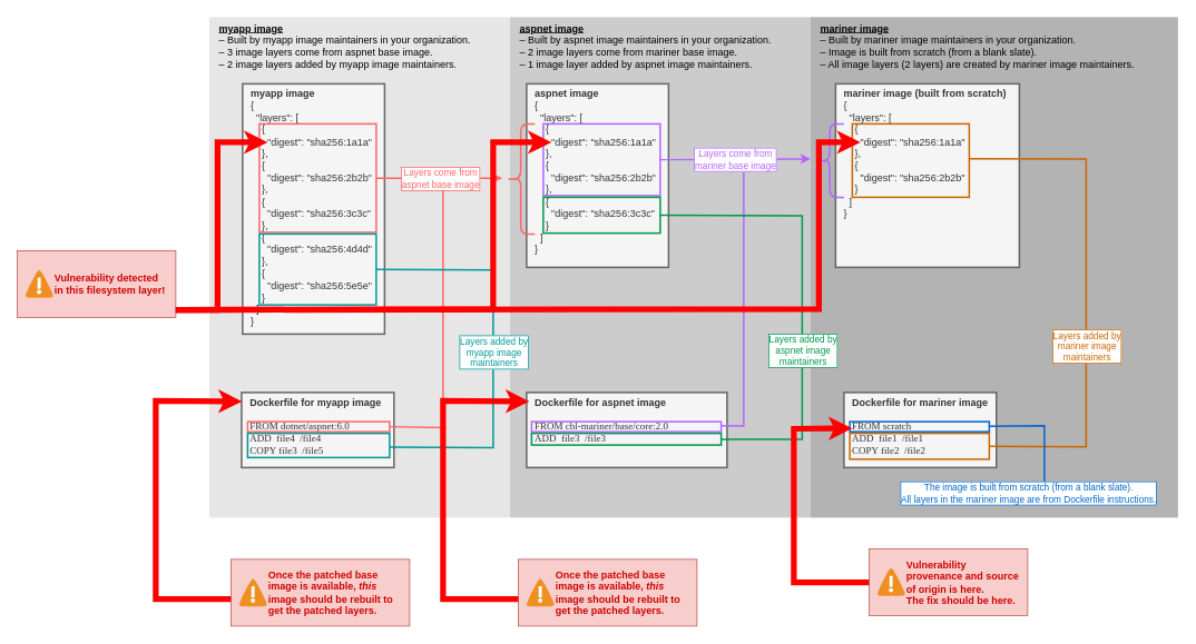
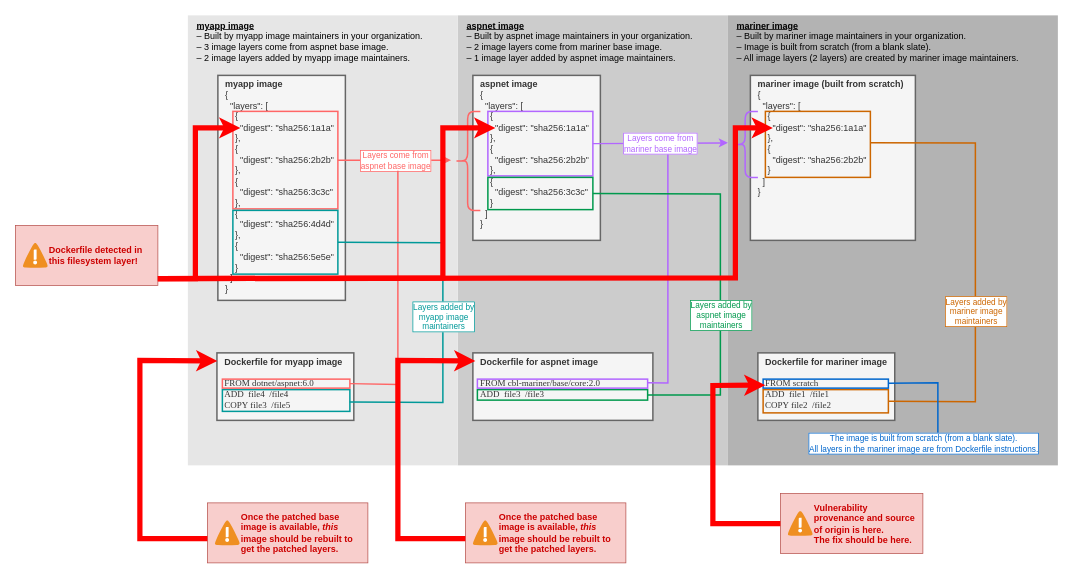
  <mxCell id="0" />
  <mxCell id="1" parent="0" />
  <mxCell id="2" value="" style="rounded=0;whiteSpace=wrap;html=1;labelBorderColor=#CC6600;fontFamily=Helvetica;fontSize=11;strokeColor=none;strokeWidth=2;fillColor=#CCCCCC;" parent="1" vertex="1"><mxGeometry x="610" y="20" width="360" height="600" as="geometry" /></mxCell>
  <mxCell id="3" value="" style="rounded=0;whiteSpace=wrap;html=1;labelBorderColor=#CC6600;fontFamily=Helvetica;fontSize=11;strokeColor=none;strokeWidth=2;fillColor=#B3B3B3;" parent="1" vertex="1"><mxGeometry x="970" y="20" width="440" height="600" as="geometry" /></mxCell>
  <mxCell id="4" value="" style="rounded=0;whiteSpace=wrap;html=1;labelBorderColor=#CC6600;fontFamily=Helvetica;fontSize=11;strokeColor=none;strokeWidth=2;fillColor=#E6E6E6;" parent="1" vertex="1"><mxGeometry x="250" y="20" width="360" height="600" as="geometry" /></mxCell>
  <mxCell id="5" value="&lt;b&gt;myapp image&lt;/b&gt;&lt;br&gt;{&lt;br&gt;&amp;nbsp; &quot;layers&quot;: [&lt;br&gt;&amp;nbsp; &amp;nbsp; {&lt;br&gt;&amp;nbsp; &amp;nbsp; &amp;nbsp; &quot;digest&quot;: &quot;sha256:1a1a&quot;&lt;br&gt;&amp;nbsp; &amp;nbsp; },&lt;br&gt;&amp;nbsp; &amp;nbsp; {&lt;br&gt;&amp;nbsp; &amp;nbsp; &amp;nbsp; &quot;digest&quot;: &quot;sha256:2b2b&quot;&lt;br&gt;&amp;nbsp; &amp;nbsp; },&lt;br&gt;&amp;nbsp; &amp;nbsp; {&lt;br&gt;&amp;nbsp; &amp;nbsp; &amp;nbsp; &quot;digest&quot;: &quot;sha256:3c3c&quot;&lt;br&gt;&amp;nbsp; &amp;nbsp; },&lt;br&gt;&amp;nbsp; &amp;nbsp; {&lt;br&gt;&amp;nbsp; &amp;nbsp; &amp;nbsp; &quot;digest&quot;: &quot;sha256:4d4d&quot;&lt;br&gt;&amp;nbsp; &amp;nbsp; },&lt;br&gt;&amp;nbsp; &amp;nbsp; {&lt;br&gt;&amp;nbsp; &amp;nbsp; &amp;nbsp; &quot;digest&quot;: &quot;sha256:5e5e&quot;&lt;br&gt;&amp;nbsp; &amp;nbsp; }&lt;br&gt;&amp;nbsp; ]&lt;br&gt;}" style="text;strokeColor=#666666;fillColor=#f5f5f5;spacing=0;spacingTop=0;overflow=hidden;rounded=0;whiteSpace=wrap;html=1;spacingLeft=10;fontColor=#333333;strokeWidth=2;" parent="1" vertex="1"><mxGeometry x="290" y="100" width="170" height="300" as="geometry" /></mxCell>
  <mxCell id="6" value="&lt;b&gt;aspnet image&lt;br&gt;&lt;/b&gt;{&lt;br&gt;&amp;nbsp; &quot;layers&quot;: [&lt;br&gt;&amp;nbsp; &amp;nbsp; {&lt;br&gt;&amp;nbsp; &amp;nbsp; &amp;nbsp; &quot;digest&quot;: &quot;sha256:1a1a&quot;&lt;br&gt;&amp;nbsp; &amp;nbsp; },&lt;br&gt;&amp;nbsp; &amp;nbsp; {&lt;br&gt;&amp;nbsp; &amp;nbsp; &amp;nbsp; &quot;digest&quot;: &quot;sha256:2b2b&quot;&lt;br&gt;&amp;nbsp; &amp;nbsp; },&lt;br&gt;&amp;nbsp; &amp;nbsp; {&lt;br&gt;&amp;nbsp; &amp;nbsp; &amp;nbsp; &quot;digest&quot;: &quot;sha256:3c3c&quot;&lt;br&gt;&amp;nbsp; &amp;nbsp; }&lt;br&gt;&amp;nbsp; ]&lt;br&gt;}" style="text;strokeColor=#666666;fillColor=#f5f5f5;spacing=0;spacingTop=0;overflow=hidden;rounded=0;whiteSpace=wrap;html=1;spacingLeft=10;fontColor=#333333;strokeWidth=2;" parent="1" vertex="1"><mxGeometry x="630" y="100" width="170" height="220" as="geometry" /></mxCell>
  <mxCell id="7" value="&lt;b&gt;mariner image (built from scratch)&lt;br&gt;&lt;/b&gt;{&lt;br&gt;&amp;nbsp; &quot;layers&quot;: [&lt;br&gt;&amp;nbsp; &amp;nbsp; {&lt;br&gt;&amp;nbsp; &amp;nbsp; &amp;nbsp; &quot;digest&quot;: &quot;sha256:1a1a&quot;&lt;br&gt;&amp;nbsp; &amp;nbsp; },&lt;br&gt;&amp;nbsp; &amp;nbsp; {&lt;br&gt;&amp;nbsp; &amp;nbsp; &amp;nbsp; &quot;digest&quot;: &quot;sha256:2b2b&quot;&lt;br&gt;&amp;nbsp; &amp;nbsp; }&lt;br&gt;&amp;nbsp; ]&lt;br&gt;}" style="text;spacing=0;spacingTop=0;overflow=hidden;rounded=0;whiteSpace=wrap;html=1;spacingLeft=10;fillColor=#f5f5f5;fontColor=#333333;strokeColor=#666666;strokeWidth=2;" parent="1" vertex="1"><mxGeometry x="1000" y="100" width="220" height="220" as="geometry" /></mxCell>
  <mxCell id="8" value="" style="rounded=0;whiteSpace=wrap;html=1;fillColor=none;strokeColor=#FF6666;strokeWidth=2;" parent="1" vertex="1"><mxGeometry x="310" y="148" width="140" height="130" as="geometry" /></mxCell>
  <mxCell id="9" value="" style="endArrow=classic;html=1;rounded=0;strokeColor=#FF6666;strokeWidth=2;exitX=1;exitY=0.5;exitDx=0;exitDy=0;" parent="1" source="8" edge="1"><mxGeometry relative="1" as="geometry"><mxPoint x="450" y="209.66" as="sourcePoint" /><mxPoint x="601" y="213" as="targetPoint" /></mxGeometry></mxCell>
  <mxCell id="10" value="Layers come from&lt;br&gt;aspnet base image" style="edgeLabel;resizable=0;html=1;align=center;verticalAlign=middle;strokeColor=#FF6666;fillColor=none;fontColor=#FF6666;labelBorderColor=#FF6666;spacing=2;spacingLeft=0;spacingRight=0;spacingBottom=0;spacingTop=0;" parent="9" connectable="0" vertex="1"><mxGeometry relative="1" as="geometry" /></mxCell>
  <mxCell id="11" value="" style="rounded=0;whiteSpace=wrap;html=1;fillColor=none;strokeColor=#B266FF;strokeWidth=2;fontColor=#B266FF;" parent="1" vertex="1"><mxGeometry x="650" y="148" width="140" height="86" as="geometry" /></mxCell>
  <mxCell id="12" value="" style="endArrow=classic;html=1;rounded=0;strokeColor=#B266FF;strokeWidth=2;exitX=1;exitY=0.5;exitDx=0;exitDy=0;fontColor=#B266FF;" parent="1" source="11" edge="1"><mxGeometry relative="1" as="geometry"><mxPoint x="790" y="212.78" as="sourcePoint" /><mxPoint x="970" y="190" as="targetPoint" /></mxGeometry></mxCell>
  <mxCell id="13" value="Layers come from&lt;br&gt;mariner base image" style="edgeLabel;resizable=0;align=center;verticalAlign=middle;strokeColor=#FF6666;fillColor=none;fontColor=#B266FF;labelBorderColor=#B266FF;spacing=2;spacingLeft=0;spacingRight=0;spacingBottom=0;spacingTop=0;html=1;" parent="12" connectable="0" vertex="1"><mxGeometry relative="1" as="geometry" /></mxCell>
  <mxCell id="14" value="" style="rounded=0;whiteSpace=wrap;html=1;labelBorderColor=#B266FF;fontColor=#B266FF;strokeColor=#009999;strokeWidth=2;fillColor=none;" parent="1" vertex="1"><mxGeometry x="310" y="280" width="140" height="85" as="geometry" /></mxCell>
  <mxCell id="15" value="" style="rounded=0;whiteSpace=wrap;html=1;labelBorderColor=#B266FF;fontColor=#B266FF;strokeColor=#00994D;strokeWidth=2;fillColor=none;" parent="1" vertex="1"><mxGeometry x="650" y="236" width="140" height="43" as="geometry" /></mxCell>
  <mxCell id="16" value="" style="shape=curlyBracket;whiteSpace=wrap;html=1;rounded=1;labelBorderColor=#B266FF;fontColor=#B266FF;strokeColor=#FF6666;strokeWidth=2;fillColor=none;" parent="1" vertex="1"><mxGeometry x="606" y="148" width="34" height="132" as="geometry" /></mxCell>
  <mxCell id="17" value="" style="shape=curlyBracket;whiteSpace=wrap;html=1;rounded=1;labelBorderColor=#B266FF;fontColor=#B266FF;strokeColor=#B266FF;strokeWidth=2;fillColor=none;" parent="1" vertex="1"><mxGeometry x="976" y="148" width="34" height="88" as="geometry" /></mxCell>
  <mxCell id="18" value="" style="rounded=0;whiteSpace=wrap;html=1;labelBorderColor=#B266FF;fontColor=#B266FF;strokeColor=#CC6600;strokeWidth=2;fillColor=none;" parent="1" vertex="1"><mxGeometry x="1020" y="148" width="140" height="88" as="geometry" /></mxCell>
  <mxCell id="19" value="&lt;font style=&quot;font-size: 12px;&quot;&gt;&lt;b&gt;Dockerfile for myapp image&lt;br&gt;&lt;/b&gt;&lt;br&gt;&lt;font face=&quot;Lucida Console&quot;&gt;FROM dotnet/aspnet:6.0&lt;/font&gt;&lt;br&gt;&lt;font face=&quot;Lucida Console&quot;&gt;ADD&amp;nbsp; file4&amp;nbsp; /file4&lt;/font&gt;&lt;br&gt;&lt;font face=&quot;Lucida Console&quot;&gt;COPY file3&amp;nbsp; /file5&lt;/font&gt;&lt;br&gt;&lt;/font&gt;" style="text;strokeColor=#666666;fillColor=#f5f5f5;spacing=0;spacingTop=0;overflow=hidden;rounded=0;whiteSpace=wrap;html=1;spacingLeft=10;fontColor=#333333;strokeWidth=2;" parent="1" vertex="1"><mxGeometry x="288.75" y="470" width="182.5" height="90" as="geometry" /></mxCell>
  <mxCell id="20" value="" style="rounded=0;whiteSpace=wrap;html=1;labelBorderColor=#B266FF;fontColor=#B266FF;strokeColor=#009999;strokeWidth=2;fillColor=none;" parent="1" vertex="1"><mxGeometry x="296" y="519" width="170" height="29" as="geometry" /></mxCell>
  <mxCell id="21" value="" style="endArrow=none;html=1;rounded=0;fontFamily=Lucida Console;fontSize=12;fontColor=#B266FF;strokeColor=#FF6666;strokeWidth=2;exitX=1;exitY=0.5;exitDx=0;exitDy=0;" parent="1" source="22" edge="1"><mxGeometry width="50" height="50" relative="1" as="geometry"><mxPoint x="500" y="515" as="sourcePoint" /><mxPoint x="530" y="227" as="targetPoint" /><Array as="points"><mxPoint x="530" y="512" /></Array></mxGeometry></mxCell>
  <mxCell id="22" value="" style="rounded=0;whiteSpace=wrap;html=1;fillColor=none;strokeColor=#FF6666;strokeWidth=2;" parent="1" vertex="1"><mxGeometry x="296" y="505" width="170" height="12" as="geometry" /></mxCell>
  <mxCell id="23" value="" style="endArrow=none;html=1;rounded=0;strokeColor=#009999;strokeWidth=2;exitX=0.998;exitY=0.568;exitDx=0;exitDy=0;endFill=0;entryX=1;entryY=0.5;entryDx=0;entryDy=0;exitPerimeter=0;" parent="1" source="20" target="14" edge="1"><mxGeometry relative="1" as="geometry"><mxPoint x="560" y="430" as="sourcePoint" /><mxPoint x="490" y="350" as="targetPoint" /><Array as="points"><mxPoint x="590" y="536" /><mxPoint x="590" y="323" /></Array></mxGeometry></mxCell>
  <mxCell id="24" value="Layers added by&lt;br&gt;myapp image&lt;br&gt;maintainers" style="edgeLabel;resizable=0;html=1;align=center;verticalAlign=middle;strokeColor=#FF6666;fillColor=none;fontColor=#009999;labelBorderColor=#009999;spacing=2;spacingLeft=0;spacingRight=0;spacingBottom=0;spacingTop=0;" parent="23" connectable="0" vertex="1"><mxGeometry relative="1" as="geometry" /></mxCell>
  <mxCell id="25" value="&lt;font style=&quot;font-size: 12px;&quot;&gt;&lt;b&gt;Dockerfile for aspnet image&lt;br&gt;&lt;/b&gt;&lt;br&gt;&lt;font face=&quot;Lucida Console&quot;&gt;FROM cbl-mariner/base/core:2.0&lt;/font&gt;&lt;br&gt;&lt;font face=&quot;Lucida Console&quot;&gt;ADD&amp;nbsp; file3&amp;nbsp; /file3&lt;/font&gt;&lt;br&gt;&lt;/font&gt;" style="text;strokeColor=#666666;fillColor=#f5f5f5;spacing=0;spacingTop=0;overflow=hidden;rounded=0;whiteSpace=wrap;html=1;spacingLeft=10;fontColor=#333333;strokeWidth=2;" parent="1" vertex="1"><mxGeometry x="630" y="470" width="240" height="90" as="geometry" /></mxCell>
  <mxCell id="26" value="" style="rounded=0;whiteSpace=wrap;html=1;labelBorderColor=#B266FF;fontColor=#B266FF;strokeColor=#00994D;strokeWidth=2;fillColor=none;" parent="1" vertex="1"><mxGeometry x="636" y="519" width="227" height="14" as="geometry" /></mxCell>
  <mxCell id="27" value="" style="rounded=0;whiteSpace=wrap;html=1;fillColor=none;strokeColor=#B266FF;strokeWidth=2;fontColor=#B266FF;" parent="1" vertex="1"><mxGeometry x="636" y="505" width="227" height="12" as="geometry" /></mxCell>
  <mxCell id="28" value="" style="endArrow=none;html=1;rounded=0;strokeColor=#B266FF;strokeWidth=2;fontColor=#B266FF;endFill=0;exitX=0.999;exitY=0.414;exitDx=0;exitDy=0;exitPerimeter=0;" parent="1" source="27" edge="1"><mxGeometry relative="1" as="geometry"><mxPoint x="880" y="511" as="sourcePoint" /><mxPoint x="890" y="205.5" as="targetPoint" /><Array as="points"><mxPoint x="890" y="510" /></Array></mxGeometry></mxCell>
  <mxCell id="29" value="" style="endArrow=none;html=1;rounded=0;strokeColor=#00994D;strokeWidth=2;exitX=1;exitY=0.5;exitDx=0;exitDy=0;fontColor=#B266FF;endFill=0;entryX=1;entryY=0.5;entryDx=0;entryDy=0;" parent="1" source="26" target="15" edge="1"><mxGeometry relative="1" as="geometry"><mxPoint x="910" y="461" as="sourcePoint" /><mxPoint x="960" y="280" as="targetPoint" /><Array as="points"><mxPoint x="960" y="526" /><mxPoint x="960" y="258" /></Array></mxGeometry></mxCell>
  <mxCell id="30" value="Layers added by&lt;br&gt;aspnet image&lt;br&gt;maintainers" style="edgeLabel;resizable=0;align=center;verticalAlign=middle;strokeColor=#FF6666;fillColor=none;fontColor=#00994D;labelBorderColor=#00994D;spacing=2;spacingLeft=0;spacingRight=0;spacingBottom=0;spacingTop=0;html=1;" parent="29" connectable="0" vertex="1"><mxGeometry relative="1" as="geometry"><mxPoint y="64" as="offset" /></mxGeometry></mxCell>
  <mxCell id="31" value="&lt;font style=&quot;font-size: 12px;&quot;&gt;&lt;b&gt;Dockerfile for mariner image&lt;br&gt;&lt;/b&gt;&lt;br&gt;&lt;font face=&quot;Lucida Console&quot;&gt;FROM scratch&lt;/font&gt;&lt;br&gt;&lt;font face=&quot;Lucida Console&quot;&gt;ADD&amp;nbsp; file1&amp;nbsp; /file1&lt;/font&gt;&lt;br&gt;&lt;font face=&quot;Lucida Console&quot;&gt;COPY file2&amp;nbsp; /file2&lt;/font&gt;&lt;br&gt;&lt;/font&gt;" style="text;strokeColor=#666666;fillColor=#f5f5f5;spacing=0;spacingTop=0;overflow=hidden;rounded=0;whiteSpace=wrap;html=1;spacingLeft=10;fontColor=#333333;strokeWidth=2;" parent="1" vertex="1"><mxGeometry x="1010" y="470" width="182.5" height="90" as="geometry" /></mxCell>
  <mxCell id="32" value="" style="endArrow=none;html=1;rounded=0;strokeColor=#CC6600;strokeWidth=2;exitX=1;exitY=0.5;exitDx=0;exitDy=0;fontColor=#B266FF;endFill=0;entryX=1;entryY=0.477;entryDx=0;entryDy=0;entryPerimeter=0;" parent="1" source="34" target="18" edge="1"><mxGeometry relative="1" as="geometry"><mxPoint x="1263" y="448.5" as="sourcePoint" /><mxPoint x="1190" y="180" as="targetPoint" /><Array as="points"><mxPoint x="1300" y="535" /><mxPoint x="1300" y="190" /></Array></mxGeometry></mxCell>
  <mxCell id="33" value="Layers added by&lt;br&gt;mariner image&lt;br&gt;maintainers" style="edgeLabel;resizable=0;align=center;verticalAlign=middle;strokeColor=#FF6666;fillColor=none;fontColor=#CC6600;labelBorderColor=#CC6600;spacing=2;spacingLeft=0;spacingRight=0;spacingBottom=0;spacingTop=0;html=1;" parent="32" connectable="0" vertex="1"><mxGeometry relative="1" as="geometry"><mxPoint y="64" as="offset" /></mxGeometry></mxCell>
  <mxCell id="34" value="" style="rounded=0;whiteSpace=wrap;html=1;labelBorderColor=#B266FF;fontColor=#B266FF;strokeColor=#CC6600;strokeWidth=2;fillColor=none;" parent="1" vertex="1"><mxGeometry x="1017" y="519" width="167" height="31" as="geometry" /></mxCell>
  <mxCell id="35" value="" style="rounded=0;whiteSpace=wrap;html=1;labelBorderColor=#CC6600;fontFamily=Helvetica;fontSize=11;fontColor=#CC6600;strokeColor=#0066CC;strokeWidth=2;fillColor=none;" parent="1" vertex="1"><mxGeometry x="1017" y="505" width="167" height="12" as="geometry" /></mxCell>
  <mxCell id="36" value="" style="endArrow=none;html=1;rounded=0;fontFamily=Helvetica;fontSize=11;fontColor=#0066CC;strokeColor=#0066CC;strokeWidth=2;entryX=1;entryY=0.45;entryDx=0;entryDy=0;entryPerimeter=0;" parent="1" target="35" edge="1"><mxGeometry width="50" height="50" relative="1" as="geometry"><mxPoint x="1250" y="590" as="sourcePoint" /><mxPoint x="1260" y="360" as="targetPoint" /><Array as="points"><mxPoint x="1250" y="510" /></Array></mxGeometry></mxCell>
  <mxCell id="37" value="The image is built from scratch (from a blank slate).&lt;br&gt;All layers in the mariner image are from Dockerfile instructions." style="edgeLabel;resizable=0;align=center;verticalAlign=middle;strokeColor=#FF6666;fillColor=none;fontColor=#0066CC;labelBorderColor=#0066CC;spacing=2;spacingLeft=0;spacingRight=0;spacingBottom=0;spacingTop=0;html=1;" parent="1" connectable="0" vertex="1"><mxGeometry x="1230" y="590.005" as="geometry" /></mxCell>
  <mxCell id="38" value="&lt;b&gt;&lt;u&gt;myapp image&lt;br&gt;&lt;/u&gt;&lt;/b&gt;– Built by myapp image maintainers in your organization.&lt;br&gt;– 3 image layers come from aspnet base image.&lt;br&gt;– 2 image layers added by myapp image maintainers." style="text;html=1;strokeColor=none;fillColor=none;align=left;verticalAlign=middle;whiteSpace=wrap;rounded=0;" parent="1" vertex="1"><mxGeometry x="260" y="20" width="320" height="70" as="geometry" /></mxCell>
  <mxCell id="39" value="&lt;b&gt;&lt;u&gt;aspnet image&lt;br&gt;&lt;/u&gt;&lt;/b&gt;– Built by aspnet image maintainers in your organization.&lt;br&gt;– 2 image layers come from mariner base image.&lt;br&gt;– 1 image layer added by aspnet image maintainers." style="text;html=1;strokeColor=none;fillColor=none;align=left;verticalAlign=middle;whiteSpace=wrap;rounded=0;" parent="1" vertex="1"><mxGeometry x="620" y="20" width="320" height="70" as="geometry" /></mxCell>
  <mxCell id="40" value="&lt;b&gt;&lt;u&gt;mariner image&lt;br&gt;&lt;/u&gt;&lt;/b&gt;– Built by mariner image maintainers in your organization.&lt;br&gt;– Image is built from scratch (from a blank slate).&lt;br&gt;– All image layers (2 layers) are created by mariner image maintainers." style="text;html=1;strokeColor=none;fillColor=none;align=left;verticalAlign=middle;whiteSpace=wrap;rounded=0;" parent="1" vertex="1"><mxGeometry x="980" y="20" width="390" height="70" as="geometry" /></mxCell>
  <mxCell id="41" value="" style="rounded=0;whiteSpace=wrap;html=1;fillColor=#f8cecc;strokeColor=#b85450;" parent="1" vertex="1"><mxGeometry x="20" y="300" width="190" height="80" as="geometry" /></mxCell>
  <mxCell id="42" value="" style="shadow=0;dashed=0;html=1;strokeColor=none;fillColor=#4495D1;labelPosition=center;verticalLabelPosition=bottom;verticalAlign=top;align=center;outlineConnect=0;shape=mxgraph.veeam.2d.alert;" parent="1" vertex="1"><mxGeometry x="30" y="323.4" width="33.2" height="33.2" as="geometry" /></mxCell>
- <mxCell id="43" value="&lt;b&gt;Vulnerability detected in this filesystem layer!&lt;/b&gt;" style="text;html=1;strokeColor=none;fillColor=none;align=left;verticalAlign=middle;whiteSpace=wrap;rounded=0;fontColor=#CC0000;" parent="1" vertex="1"><mxGeometry x="63.2" y="315" width="136.8" height="50" as="geometry" /></mxCell>
+ <mxCell id="43" value="&lt;b&gt;Dockerfile detected in this filesystem layer!&lt;/b&gt;" style="text;html=1;strokeColor=none;fillColor=none;align=left;verticalAlign=middle;whiteSpace=wrap;rounded=0;fontColor=#CC0000;" parent="1" vertex="1"><mxGeometry x="63.2" y="315" width="136.8" height="50" as="geometry" /></mxCell>
  <mxCell id="44" value="" style="rounded=0;whiteSpace=wrap;html=1;fillColor=#f8cecc;strokeColor=#b85450;" parent="1" vertex="1"><mxGeometry x="1040" y="657.5" width="190" height="80" as="geometry" /></mxCell>
  <mxCell id="45" value="" style="shadow=0;dashed=0;html=1;strokeColor=none;fillColor=#4495D1;labelPosition=center;verticalLabelPosition=bottom;verticalAlign=top;align=center;outlineConnect=0;shape=mxgraph.veeam.2d.alert;" parent="1" vertex="1"><mxGeometry x="1050" y="680.9" width="33.2" height="33.2" as="geometry" /></mxCell>
  <mxCell id="46" value="&lt;b&gt;Vulnerability provenance and source of origin is here.&lt;br&gt;The fix should be here.&lt;/b&gt;" style="text;html=1;strokeColor=none;fillColor=none;align=left;verticalAlign=middle;whiteSpace=wrap;rounded=0;fontColor=#CC0000;" parent="1" vertex="1"><mxGeometry x="1083.2" y="672.5" width="136.8" height="50" as="geometry" /></mxCell>
  <mxCell id="47" value="" style="endArrow=classic;html=1;rounded=0;fontColor=#CC0000;strokeColor=#FF0000;strokeWidth=7;" parent="1" source="44" edge="1"><mxGeometry width="50" height="50" relative="1" as="geometry"><mxPoint x="950" y="717.5" as="sourcePoint" /><mxPoint x="1020" y="513" as="targetPoint" /><Array as="points"><mxPoint x="950" y="697.5" /><mxPoint x="950" y="513.5" /></Array></mxGeometry></mxCell>
  <mxCell id="48" value="" style="endArrow=classic;html=1;rounded=0;fontColor=#CC0000;strokeColor=#FF0000;strokeWidth=7;entryX=0.071;entryY=0.25;entryDx=0;entryDy=0;entryPerimeter=0;" parent="1" target="18" edge="1"><mxGeometry width="50" height="50" relative="1" as="geometry"><mxPoint x="210" y="371" as="sourcePoint" /><mxPoint x="530" y="270" as="targetPoint" /><Array as="points"><mxPoint x="980" y="370" /><mxPoint x="980" y="170" /></Array></mxGeometry></mxCell>
  <mxCell id="49" value="" style="rounded=0;whiteSpace=wrap;html=1;fillColor=#f8cecc;strokeColor=#b85450;" parent="1" vertex="1"><mxGeometry x="276" y="670" width="214" height="80" as="geometry" /></mxCell>
  <mxCell id="50" value="" style="shadow=0;dashed=0;html=1;strokeColor=none;fillColor=#4495D1;labelPosition=center;verticalLabelPosition=bottom;verticalAlign=top;align=center;outlineConnect=0;shape=mxgraph.veeam.2d.alert;" parent="1" vertex="1"><mxGeometry x="286" y="693.4" width="33.2" height="33.2" as="geometry" /></mxCell>
  <mxCell id="51" value="&lt;b&gt;Once the patched base image is available, &lt;i&gt;this &lt;/i&gt;image should be rebuilt to get the patched layers.&lt;/b&gt;" style="text;html=1;strokeColor=none;fillColor=none;align=left;verticalAlign=middle;whiteSpace=wrap;rounded=0;fontColor=#CC0000;" parent="1" vertex="1"><mxGeometry x="319.2" y="682.5" width="160.8" height="55" as="geometry" /></mxCell>
  <mxCell id="52" value="" style="endArrow=classic;html=1;rounded=0;fontColor=#CC0000;strokeColor=#FF0000;strokeWidth=7;entryX=0.003;entryY=0.119;entryDx=0;entryDy=0;entryPerimeter=0;" parent="1" target="19" edge="1"><mxGeometry width="50" height="50" relative="1" as="geometry"><mxPoint x="276" y="717.5" as="sourcePoint" /><mxPoint x="256" y="533" as="targetPoint" /><Array as="points"><mxPoint x="186" y="717.5" /><mxPoint x="186" y="480" /></Array></mxGeometry></mxCell>
  <mxCell id="53" value="" style="rounded=0;whiteSpace=wrap;html=1;fillColor=#f8cecc;strokeColor=#b85450;" vertex="1" parent="1"><mxGeometry x="620" y="670" width="214" height="80" as="geometry" /></mxCell>
  <mxCell id="54" value="" style="shadow=0;dashed=0;html=1;strokeColor=none;fillColor=#4495D1;labelPosition=center;verticalLabelPosition=bottom;verticalAlign=top;align=center;outlineConnect=0;shape=mxgraph.veeam.2d.alert;" vertex="1" parent="1"><mxGeometry x="630" y="693.4" width="33.2" height="33.2" as="geometry" /></mxCell>
  <mxCell id="55" value="&lt;b&gt;Once the patched base image is available, &lt;i&gt;this &lt;/i&gt;image should be rebuilt to get the patched layers.&lt;/b&gt;" style="text;html=1;strokeColor=none;fillColor=none;align=left;verticalAlign=middle;whiteSpace=wrap;rounded=0;fontColor=#CC0000;" vertex="1" parent="1"><mxGeometry x="663.2" y="682.5" width="160.8" height="55" as="geometry" /></mxCell>
  <mxCell id="56" value="" style="endArrow=classic;html=1;rounded=0;fontColor=#CC0000;strokeColor=#FF0000;strokeWidth=7;entryX=0.003;entryY=0.119;entryDx=0;entryDy=0;entryPerimeter=0;" edge="1" parent="1"><mxGeometry width="50" height="50" relative="1" as="geometry"><mxPoint x="620" y="717.5" as="sourcePoint" /><mxPoint x="633.298" y="480.71" as="targetPoint" /><Array as="points"><mxPoint x="530" y="717.5" /><mxPoint x="530" y="480" /></Array></mxGeometry></mxCell>
  <mxCell id="57" value="" style="endArrow=classic;html=1;rounded=0;fontColor=#CC0000;strokeColor=#FF0000;strokeWidth=7;" edge="1" parent="1"><mxGeometry width="50" height="50" relative="1" as="geometry"><mxPoint x="210" y="371" as="sourcePoint" /><mxPoint x="660" y="170" as="targetPoint" /><Array as="points"><mxPoint x="590" y="370" /><mxPoint x="590" y="170" /></Array></mxGeometry></mxCell>
  <mxCell id="58" value="" style="endArrow=classic;html=1;rounded=0;fontColor=#CC0000;strokeColor=#FF0000;strokeWidth=7;" edge="1" parent="1"><mxGeometry width="50" height="50" relative="1" as="geometry"><mxPoint x="210" y="371" as="sourcePoint" /><mxPoint x="320" y="170" as="targetPoint" /><Array as="points"><mxPoint x="260" y="371" /><mxPoint x="260" y="170" /></Array></mxGeometry></mxCell>
